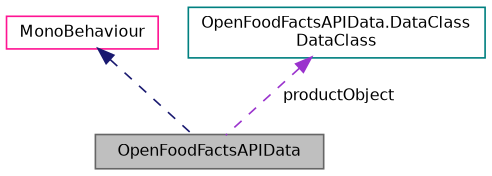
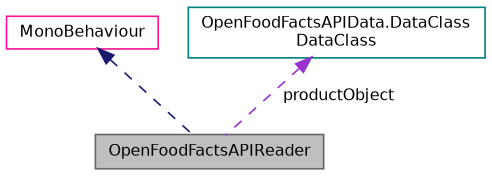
  digraph {
    node [fillcolor=white fontname=Helvetica fontsize=10 shape=record style=filled]
    edge [dir=back fontname=Helvetica fontsize=10 labelfontname=Helvetica labelfontsize=10 style=dashed]
-   n1 [color=gray40 fillcolor=grey75 fontcolor=black height=0.2 label=OpenFoodFactsAPIData width=0.4]
+   n1 [color=gray40 fillcolor=grey75 fontcolor=black height=0.2 label=OpenFoodFactsAPIReader width=0.4]
    n2 [color=deeppink height=0.2 label=MonoBehaviour width=0.4]
    n3 [color=teal height=0.2 label="OpenFoodFactsAPIData.DataClass\lDataClass" width=0.4]
    n2 -> n1 [color=midnightblue]
    n3 -> n1 [color=darkorchid3 label=" productObject"]
  }
